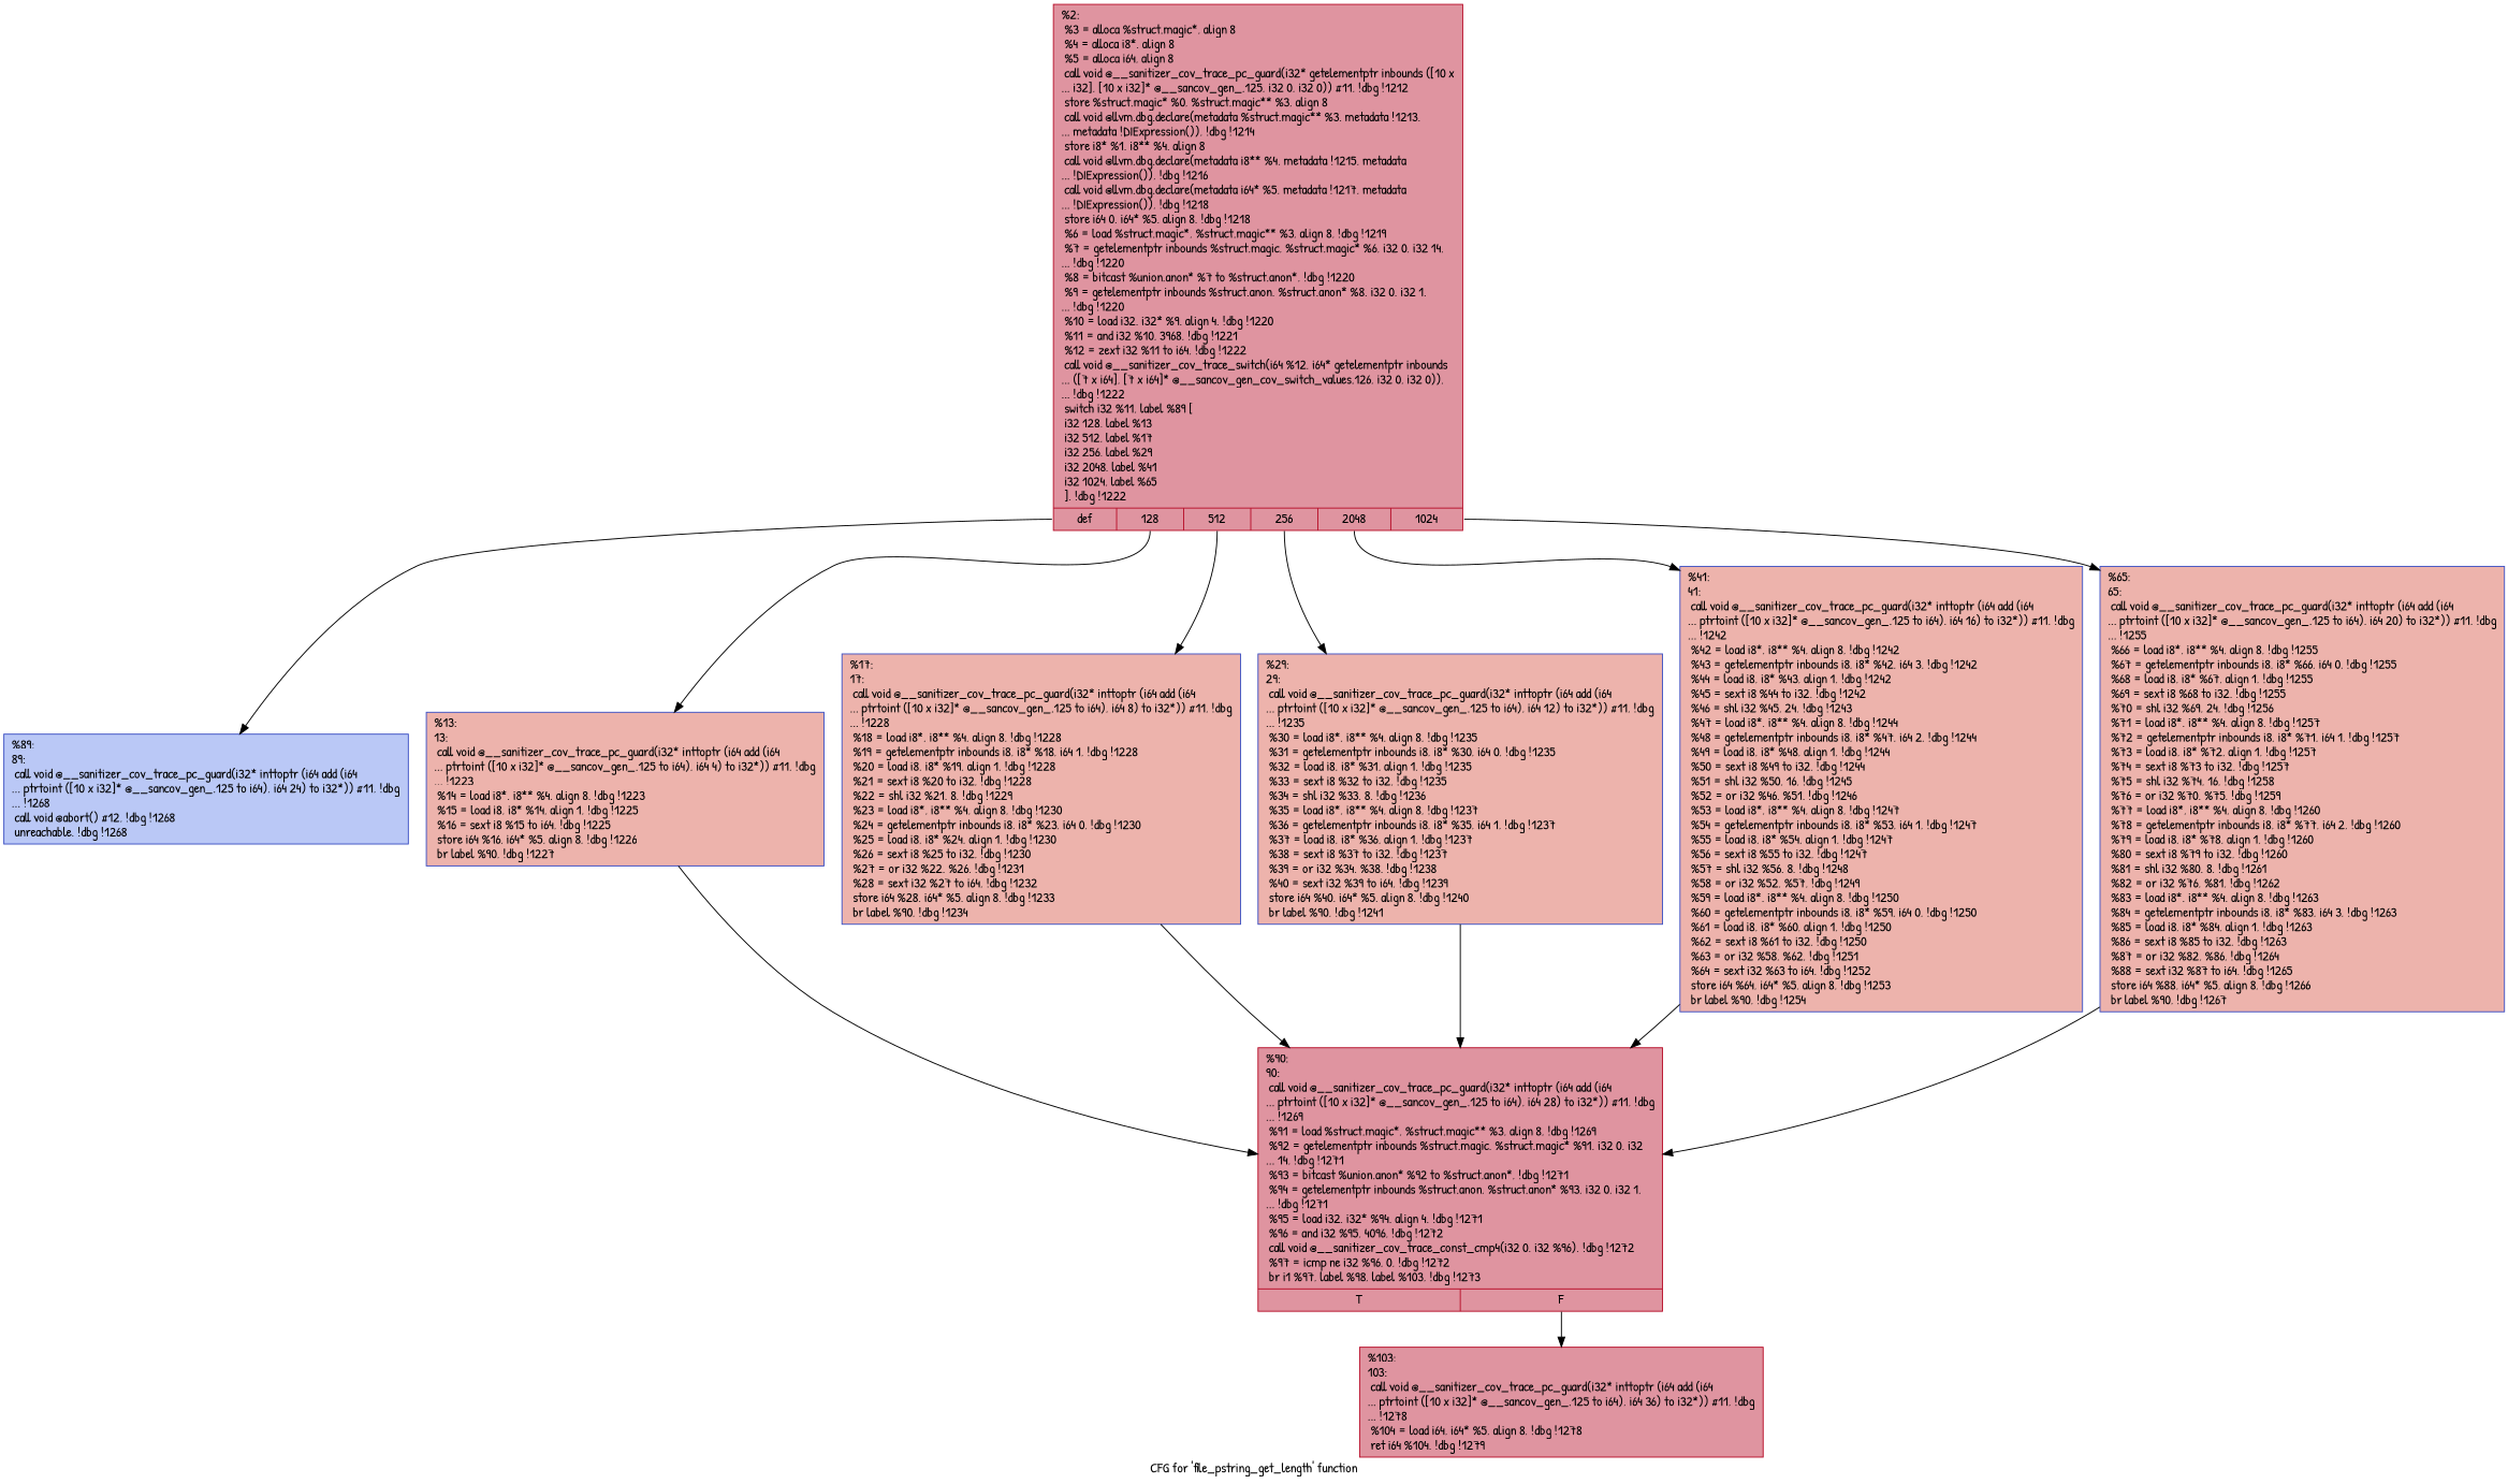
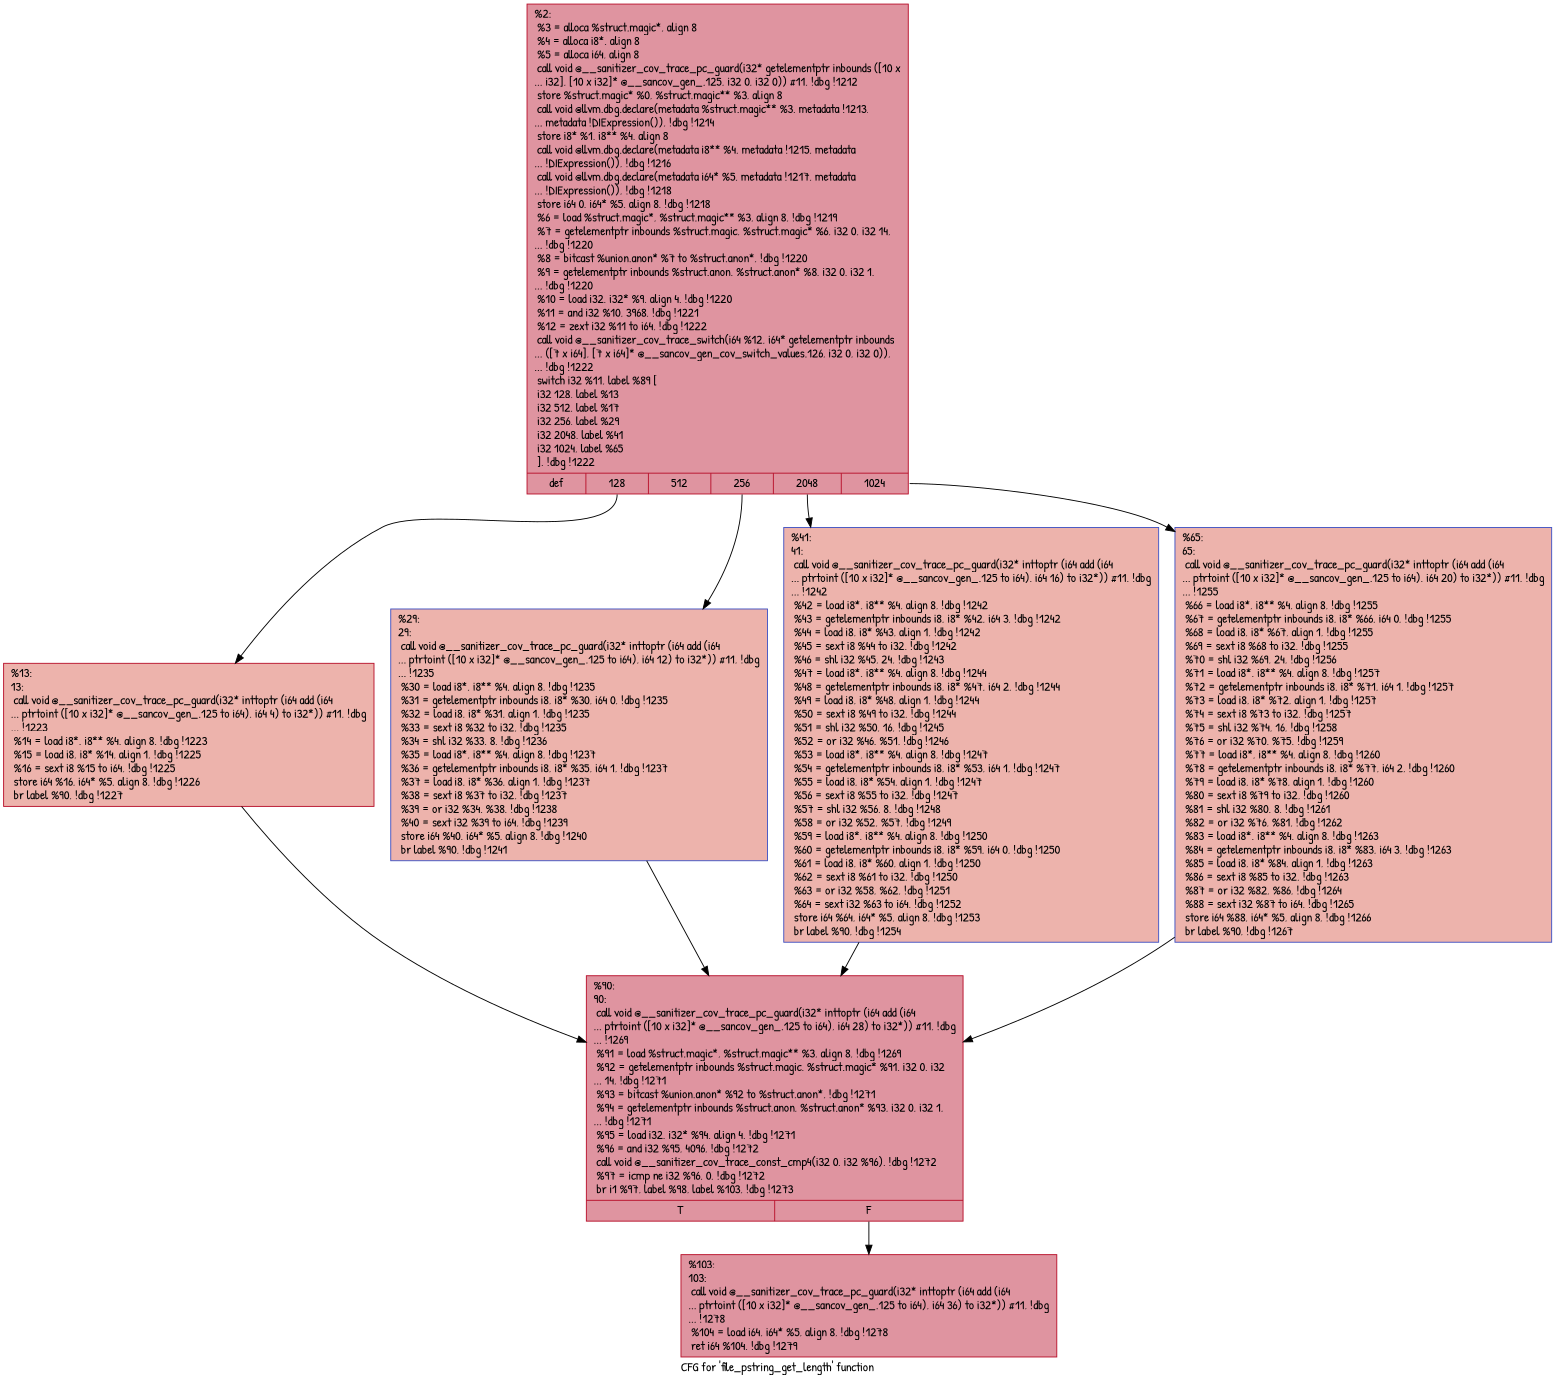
  digraph {
    fontname="Patrick Hand"
    label="CFG for 'file_pstring_get_length' function"
    node [color="#3d50c3ff" fillcolor="#d6524470" fontname="Patrick Hand" shape=record style=filled]
    edge [fontname="Patrick Hand"]
    n1 [color="#b70d28ff" fillcolor="#b70d2870" label="{%2:\l  %3 = alloca %struct.magic*, align 8\l  %4 = alloca i8*, align 8\l  %5 = alloca i64, align 8\l  call void @__sanitizer_cov_trace_pc_guard(i32* getelementptr inbounds ([10 x\l... i32], [10 x i32]* @__sancov_gen_.125, i32 0, i32 0)) #11, !dbg !1212\l  store %struct.magic* %0, %struct.magic** %3, align 8\l  call void @llvm.dbg.declare(metadata %struct.magic** %3, metadata !1213,\l... metadata !DIExpression()), !dbg !1214\l  store i8* %1, i8** %4, align 8\l  call void @llvm.dbg.declare(metadata i8** %4, metadata !1215, metadata\l... !DIExpression()), !dbg !1216\l  call void @llvm.dbg.declare(metadata i64* %5, metadata !1217, metadata\l... !DIExpression()), !dbg !1218\l  store i64 0, i64* %5, align 8, !dbg !1218\l  %6 = load %struct.magic*, %struct.magic** %3, align 8, !dbg !1219\l  %7 = getelementptr inbounds %struct.magic, %struct.magic* %6, i32 0, i32 14,\l... !dbg !1220\l  %8 = bitcast %union.anon* %7 to %struct.anon*, !dbg !1220\l  %9 = getelementptr inbounds %struct.anon, %struct.anon* %8, i32 0, i32 1,\l... !dbg !1220\l  %10 = load i32, i32* %9, align 4, !dbg !1220\l  %11 = and i32 %10, 3968, !dbg !1221\l  %12 = zext i32 %11 to i64, !dbg !1222\l  call void @__sanitizer_cov_trace_switch(i64 %12, i64* getelementptr inbounds\l... ([7 x i64], [7 x i64]* @__sancov_gen_cov_switch_values.126, i32 0, i32 0)),\l... !dbg !1222\l  switch i32 %11, label %89 [\l    i32 128, label %13\l    i32 512, label %17\l    i32 256, label %29\l    i32 2048, label %41\l    i32 1024, label %65\l  ], !dbg !1222\l|{<s0>def|<s1>128|<s2>512|<s3>256|<s4>2048|<s5>1024}}"]
-   n2 [fillcolor="#6282ea70" label="{%89:\l89:                                               \l  call void @__sanitizer_cov_trace_pc_guard(i32* inttoptr (i64 add (i64\l... ptrtoint ([10 x i32]* @__sancov_gen_.125 to i64), i64 24) to i32*)) #11, !dbg\l... !1268\l  call void @abort() #12, !dbg !1268\l  unreachable, !dbg !1268\l}"]
-   n3 [label="{%13:\l13:                                               \l  call void @__sanitizer_cov_trace_pc_guard(i32* inttoptr (i64 add (i64\l... ptrtoint ([10 x i32]* @__sancov_gen_.125 to i64), i64 4) to i32*)) #11, !dbg\l... !1223\l  %14 = load i8*, i8** %4, align 8, !dbg !1223\l  %15 = load i8, i8* %14, align 1, !dbg !1225\l  %16 = sext i8 %15 to i64, !dbg !1225\l  store i64 %16, i64* %5, align 8, !dbg !1226\l  br label %90, !dbg !1227\l}"]
-   n4 [label="{%17:\l17:                                               \l  call void @__sanitizer_cov_trace_pc_guard(i32* inttoptr (i64 add (i64\l... ptrtoint ([10 x i32]* @__sancov_gen_.125 to i64), i64 8) to i32*)) #11, !dbg\l... !1228\l  %18 = load i8*, i8** %4, align 8, !dbg !1228\l  %19 = getelementptr inbounds i8, i8* %18, i64 1, !dbg !1228\l  %20 = load i8, i8* %19, align 1, !dbg !1228\l  %21 = sext i8 %20 to i32, !dbg !1228\l  %22 = shl i32 %21, 8, !dbg !1229\l  %23 = load i8*, i8** %4, align 8, !dbg !1230\l  %24 = getelementptr inbounds i8, i8* %23, i64 0, !dbg !1230\l  %25 = load i8, i8* %24, align 1, !dbg !1230\l  %26 = sext i8 %25 to i32, !dbg !1230\l  %27 = or i32 %22, %26, !dbg !1231\l  %28 = sext i32 %27 to i64, !dbg !1232\l  store i64 %28, i64* %5, align 8, !dbg !1233\l  br label %90, !dbg !1234\l}"]
+   n3 [color="#b70d28ff" label="{%13:\l13:                                               \l  call void @__sanitizer_cov_trace_pc_guard(i32* inttoptr (i64 add (i64\l... ptrtoint ([10 x i32]* @__sancov_gen_.125 to i64), i64 4) to i32*)) #11, !dbg\l... !1223\l  %14 = load i8*, i8** %4, align 8, !dbg !1223\l  %15 = load i8, i8* %14, align 1, !dbg !1225\l  %16 = sext i8 %15 to i64, !dbg !1225\l  store i64 %16, i64* %5, align 8, !dbg !1226\l  br label %90, !dbg !1227\l}"]
    n5 [label="{%29:\l29:                                               \l  call void @__sanitizer_cov_trace_pc_guard(i32* inttoptr (i64 add (i64\l... ptrtoint ([10 x i32]* @__sancov_gen_.125 to i64), i64 12) to i32*)) #11, !dbg\l... !1235\l  %30 = load i8*, i8** %4, align 8, !dbg !1235\l  %31 = getelementptr inbounds i8, i8* %30, i64 0, !dbg !1235\l  %32 = load i8, i8* %31, align 1, !dbg !1235\l  %33 = sext i8 %32 to i32, !dbg !1235\l  %34 = shl i32 %33, 8, !dbg !1236\l  %35 = load i8*, i8** %4, align 8, !dbg !1237\l  %36 = getelementptr inbounds i8, i8* %35, i64 1, !dbg !1237\l  %37 = load i8, i8* %36, align 1, !dbg !1237\l  %38 = sext i8 %37 to i32, !dbg !1237\l  %39 = or i32 %34, %38, !dbg !1238\l  %40 = sext i32 %39 to i64, !dbg !1239\l  store i64 %40, i64* %5, align 8, !dbg !1240\l  br label %90, !dbg !1241\l}"]
    n6 [label="{%41:\l41:                                               \l  call void @__sanitizer_cov_trace_pc_guard(i32* inttoptr (i64 add (i64\l... ptrtoint ([10 x i32]* @__sancov_gen_.125 to i64), i64 16) to i32*)) #11, !dbg\l... !1242\l  %42 = load i8*, i8** %4, align 8, !dbg !1242\l  %43 = getelementptr inbounds i8, i8* %42, i64 3, !dbg !1242\l  %44 = load i8, i8* %43, align 1, !dbg !1242\l  %45 = sext i8 %44 to i32, !dbg !1242\l  %46 = shl i32 %45, 24, !dbg !1243\l  %47 = load i8*, i8** %4, align 8, !dbg !1244\l  %48 = getelementptr inbounds i8, i8* %47, i64 2, !dbg !1244\l  %49 = load i8, i8* %48, align 1, !dbg !1244\l  %50 = sext i8 %49 to i32, !dbg !1244\l  %51 = shl i32 %50, 16, !dbg !1245\l  %52 = or i32 %46, %51, !dbg !1246\l  %53 = load i8*, i8** %4, align 8, !dbg !1247\l  %54 = getelementptr inbounds i8, i8* %53, i64 1, !dbg !1247\l  %55 = load i8, i8* %54, align 1, !dbg !1247\l  %56 = sext i8 %55 to i32, !dbg !1247\l  %57 = shl i32 %56, 8, !dbg !1248\l  %58 = or i32 %52, %57, !dbg !1249\l  %59 = load i8*, i8** %4, align 8, !dbg !1250\l  %60 = getelementptr inbounds i8, i8* %59, i64 0, !dbg !1250\l  %61 = load i8, i8* %60, align 1, !dbg !1250\l  %62 = sext i8 %61 to i32, !dbg !1250\l  %63 = or i32 %58, %62, !dbg !1251\l  %64 = sext i32 %63 to i64, !dbg !1252\l  store i64 %64, i64* %5, align 8, !dbg !1253\l  br label %90, !dbg !1254\l}"]
    n7 [label="{%65:\l65:                                               \l  call void @__sanitizer_cov_trace_pc_guard(i32* inttoptr (i64 add (i64\l... ptrtoint ([10 x i32]* @__sancov_gen_.125 to i64), i64 20) to i32*)) #11, !dbg\l... !1255\l  %66 = load i8*, i8** %4, align 8, !dbg !1255\l  %67 = getelementptr inbounds i8, i8* %66, i64 0, !dbg !1255\l  %68 = load i8, i8* %67, align 1, !dbg !1255\l  %69 = sext i8 %68 to i32, !dbg !1255\l  %70 = shl i32 %69, 24, !dbg !1256\l  %71 = load i8*, i8** %4, align 8, !dbg !1257\l  %72 = getelementptr inbounds i8, i8* %71, i64 1, !dbg !1257\l  %73 = load i8, i8* %72, align 1, !dbg !1257\l  %74 = sext i8 %73 to i32, !dbg !1257\l  %75 = shl i32 %74, 16, !dbg !1258\l  %76 = or i32 %70, %75, !dbg !1259\l  %77 = load i8*, i8** %4, align 8, !dbg !1260\l  %78 = getelementptr inbounds i8, i8* %77, i64 2, !dbg !1260\l  %79 = load i8, i8* %78, align 1, !dbg !1260\l  %80 = sext i8 %79 to i32, !dbg !1260\l  %81 = shl i32 %80, 8, !dbg !1261\l  %82 = or i32 %76, %81, !dbg !1262\l  %83 = load i8*, i8** %4, align 8, !dbg !1263\l  %84 = getelementptr inbounds i8, i8* %83, i64 3, !dbg !1263\l  %85 = load i8, i8* %84, align 1, !dbg !1263\l  %86 = sext i8 %85 to i32, !dbg !1263\l  %87 = or i32 %82, %86, !dbg !1264\l  %88 = sext i32 %87 to i64, !dbg !1265\l  store i64 %88, i64* %5, align 8, !dbg !1266\l  br label %90, !dbg !1267\l}"]
    n8 [color="#b70d28ff" fillcolor="#b70d2870" label="{%90:\l90:                                               \l  call void @__sanitizer_cov_trace_pc_guard(i32* inttoptr (i64 add (i64\l... ptrtoint ([10 x i32]* @__sancov_gen_.125 to i64), i64 28) to i32*)) #11, !dbg\l... !1269\l  %91 = load %struct.magic*, %struct.magic** %3, align 8, !dbg !1269\l  %92 = getelementptr inbounds %struct.magic, %struct.magic* %91, i32 0, i32\l... 14, !dbg !1271\l  %93 = bitcast %union.anon* %92 to %struct.anon*, !dbg !1271\l  %94 = getelementptr inbounds %struct.anon, %struct.anon* %93, i32 0, i32 1,\l... !dbg !1271\l  %95 = load i32, i32* %94, align 4, !dbg !1271\l  %96 = and i32 %95, 4096, !dbg !1272\l  call void @__sanitizer_cov_trace_const_cmp4(i32 0, i32 %96), !dbg !1272\l  %97 = icmp ne i32 %96, 0, !dbg !1272\l  br i1 %97, label %98, label %103, !dbg !1273\l|{<s0>T|<s1>F}}"]
    n9 [color="#b70d28ff" fillcolor="#b70d2870" label="{%103:\l103:                                              \l  call void @__sanitizer_cov_trace_pc_guard(i32* inttoptr (i64 add (i64\l... ptrtoint ([10 x i32]* @__sancov_gen_.125 to i64), i64 36) to i32*)) #11, !dbg\l... !1278\l  %104 = load i64, i64* %5, align 8, !dbg !1278\l  ret i64 %104, !dbg !1279\l}"]
-   n1 -> n2 [tailport=s0]
    n1 -> n3 [tailport=s1]
-   n1 -> n4 [tailport=s2]
    n1 -> n5 [tailport=s3]
    n1 -> n6 [tailport=s4]
    n1 -> n7 [tailport=s5]
    n3 -> n8
-   n4 -> n8
    n5 -> n8
    n6 -> n8
    n7 -> n8
    n8 -> n9 [tailport=s1]
  }
